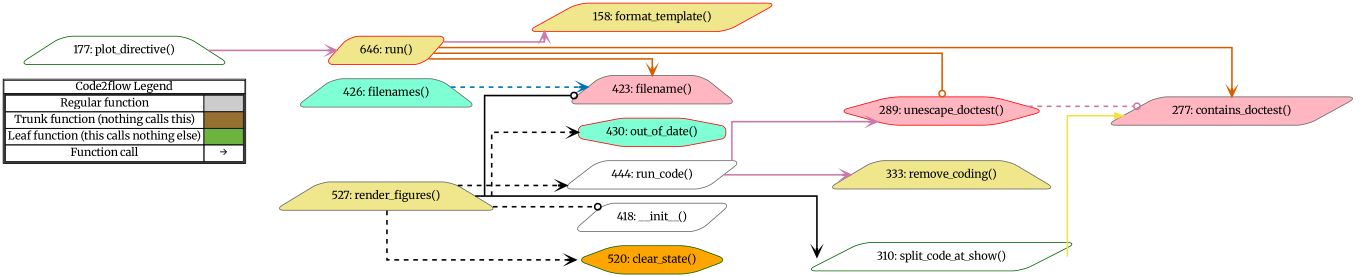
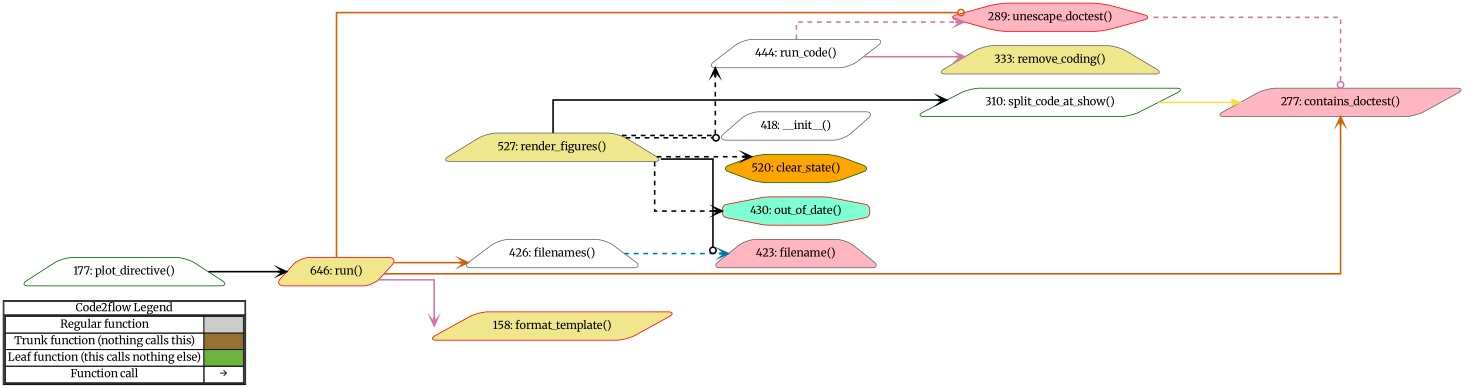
  digraph {
    concentrate=true
    fontname=Merriweather
    rankdir=LR
    splines=ortho
    node [fontname=Merriweather shape=parallelogram color=gray40 fillcolor=white style="rounded,filled"]
    edge [color="#000000" fontname=Merriweather penwidth=2]
    n1 [label=<         <table cellspacing="0" cellpadding="0" border="1"><tr><td>Code2flow Legend</td></tr><tr><td>         <table cellspacing="0">         <tr><td>Regular function</td><td width="50px" bgcolor='#cccccc'></td></tr>         <tr><td>Trunk function (nothing calls this)</td><td bgcolor='#966F33'></td></tr>         <tr><td>Leaf function (this calls nothing else)</td><td bgcolor='#6db33f'></td></tr>         <tr><td>Function call</td><td><font color='black'>&#8594;</font></td></tr>         </table></td></tr></table>         > margin=0 shape=none color="" fillcolor="" style=""]
    n2 [label="418: __init__()"]
    n3 [fillcolor=lightpink label="423: filename()" shape=trapezium]
-   n4 [fillcolor=aquamarine label="426: filenames()" shape=trapezium]
+   n4 [label="426: filenames()" shape=trapezium]
    n5 [color=darkgreen fillcolor=orange label="520: clear_state()" shape=hexagon]
    n6 [fillcolor=lightpink label="277: contains_doctest()"]
    n7 [color=red fillcolor=khaki label="158: format_template()"]
    n8 [color=red fillcolor=aquamarine label="430: out_of_date()" shape=octagon]
    n9 [color=darkgreen label="177: plot_directive()" shape=trapezium]
    n10 [fillcolor=khaki label="333: remove_coding()" shape=trapezium]
    n11 [fillcolor=khaki label="527: render_figures()" shape=trapezium]
    n12 [color=red fillcolor=khaki label="646: run()"]
    n13 [label="444: run_code()"]
    n14 [color=darkgreen label="310: split_code_at_show()"]
    n15 [color=red fillcolor=lightpink label="289: unescape_doctest()" shape=hexagon]
    subgraph sub_1 {
      label=legend
      rank=min
      n1
    }
    subgraph sub_2 {
      label="File: plot_directive"
      style=dotted
      n5
      n6
      n7
      n8
      n9
      n10
      n11
      n12
      n13
      n14
      n15
      subgraph sub_3 {
        label="Class: ImageFile"
        style=dotted
        n2
        n3
        n4
      }
    }
    n4 -> n3 [arrowhead=vee color="#0072B2" style=dashed]
-   n9 -> n12 [arrowhead=vee color="#CC79A7" style=bold]
+   n9 -> n12 [arrowhead=vee style=bold]
    n11 -> n2 [arrowhead=odot style=dashed]
    n11 -> n2
    n11 -> n2
    n11 -> n2
    n11 -> n2
    n11 -> n2
    n11 -> n3 [arrowhead=odot style=bold]
    n11 -> n3
    n11 -> n3
    n11 -> n5 [arrowhead=vee style=dashed]
    n11 -> n5
    n11 -> n5
    n11 -> n8 [arrowhead=vee style=dashed]
    n11 -> n8
    n11 -> n13 [arrowhead=vee style=dashed]
    n11 -> n14 [arrowhead=vee style=bold]
-   n12 -> n3 [arrowhead=vee color="#D55E00" style=bold]
+   n12 -> n4 [arrowhead=vee color="#D55E00" style=bold]
    n12 -> n6 [arrowhead=vee color="#D55E00" style=bold]
    n12 -> n7 [arrowhead=vee color="#CC79A7" style=bold]
    n12 -> n15 [arrowhead=odot color="#D55E00" style=bold]
    n13 -> n10 [arrowhead=vee color="#CC79A7" style=bold]
-   n13 -> n15 [arrowhead=vee color="#CC79A7" style=bold]
+   n13 -> n15 [arrowhead=vee color="#CC79A7" style=dashed]
    n14 -> n6 [color="#F0E442"]
    n15 -> n6 [arrowhead=odot color="#CC79A7" style=dashed]
  }
